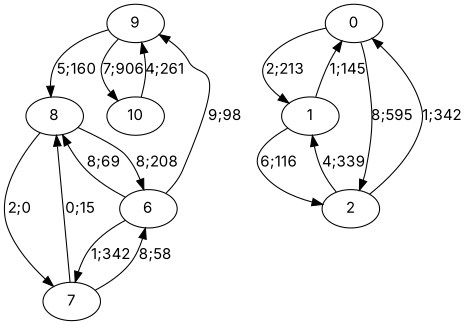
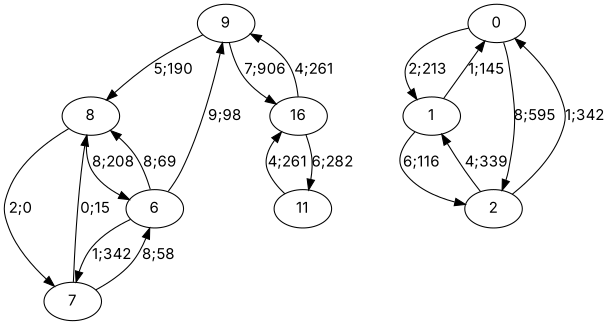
  digraph {
    fontname=Inter
    node [fontname=Inter]
    edge [color=black fontname=Inter]
    9
    8
-   10
+   10 [label=16]
    6
    7
+   11
    0
    1
    2
-   9 -> 8 [label="5;160"]
+   9 -> 8 [label="5;190"]
    9 -> 10 [label="7;906"]
    8 -> 6 [label="8;208"]
    8 -> 7 [label="2;0"]
    10 -> 9 [label="4;261"]
+   10 -> 11 [label="6;282"]
    6 -> 9 [label="9;98"]
    6 -> 8 [label="8;69"]
    6 -> 7 [label="1;342"]
    7 -> 8 [label="0;15"]
    7 -> 6 [label="8;58"]
+   11 -> 10 [label="4;261"]
    0 -> 1 [label="2;213"]
    0 -> 2 [label="8;595"]
    1 -> 0 [label="1;145"]
    1 -> 2 [label="6;116"]
    2 -> 0 [label="1;342"]
    2 -> 1 [label="4;339"]
  }
